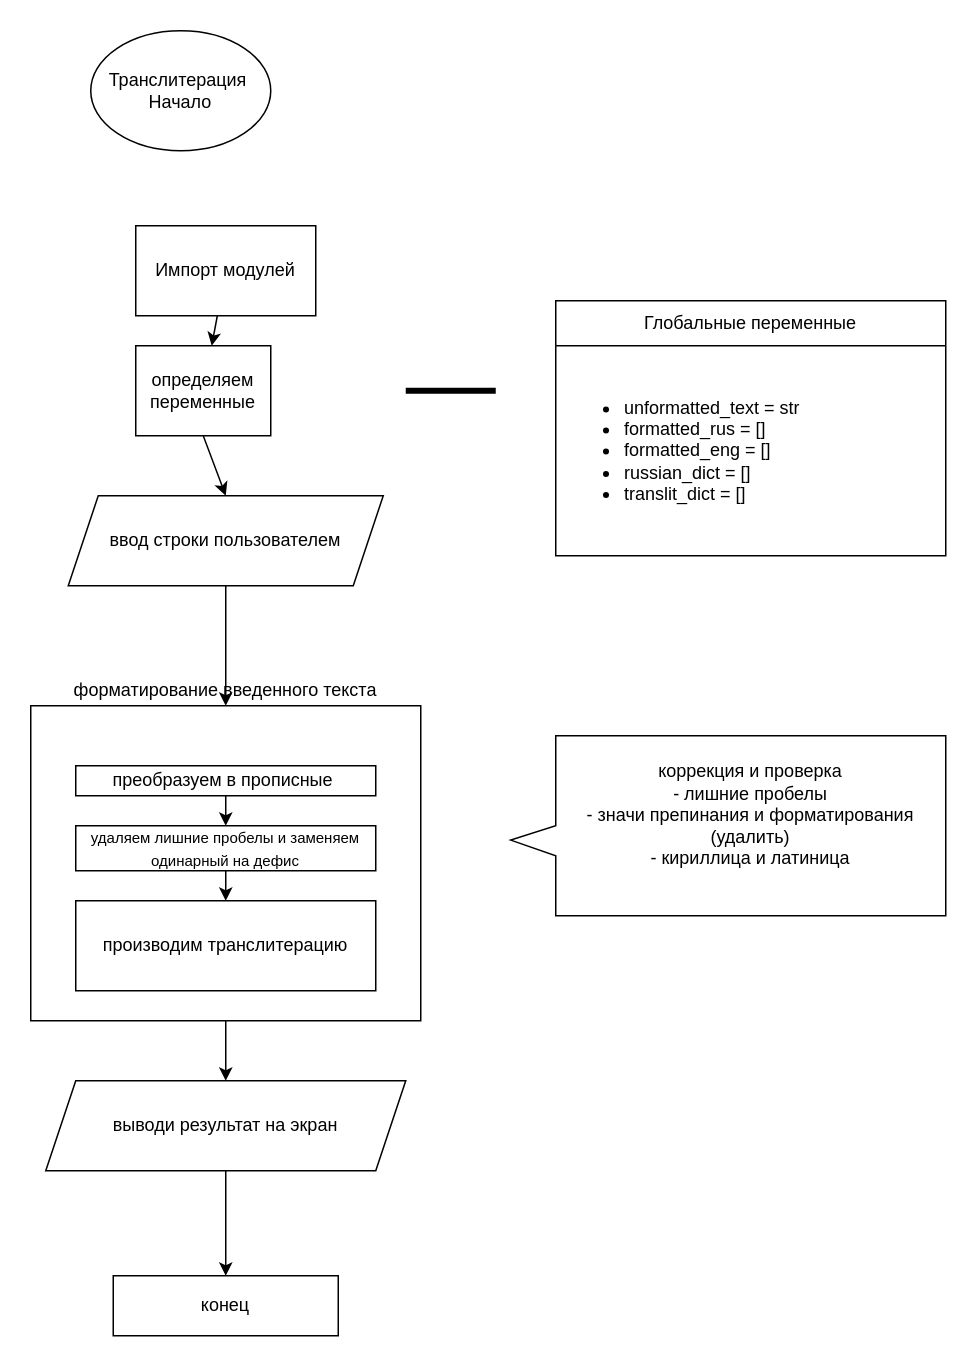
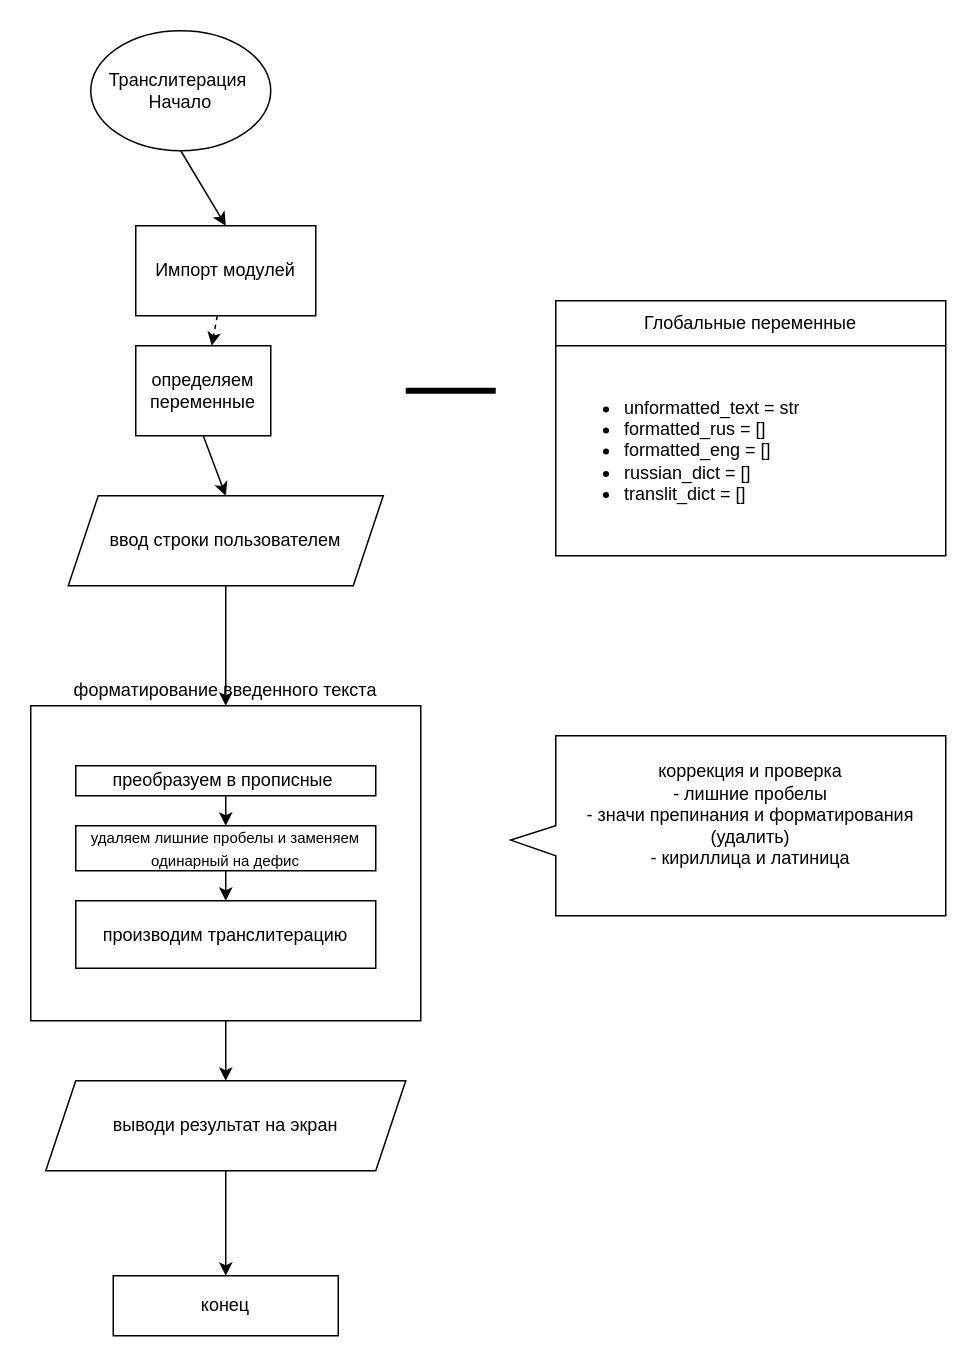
  <mxCell id="0" />
  <mxCell id="1" parent="0" />
  <mxCell id="2" value="Транслитерация&amp;nbsp;&lt;br&gt;Начало" style="ellipse;whiteSpace=wrap;html=1;" parent="1" vertex="1"><mxGeometry x="60" y="20" width="120" height="80" as="geometry" /></mxCell>
  <mxCell id="3" value="" style="edgeStyle=none;html=1;" parent="1" source="4" target="12" edge="1"><mxGeometry relative="1" as="geometry" /></mxCell>
  <mxCell id="4" value="ввод строки пользователем" style="shape=parallelogram;perimeter=parallelogramPerimeter;whiteSpace=wrap;html=1;fixedSize=1;" parent="1" vertex="1"><mxGeometry x="45" y="330" width="210" height="60" as="geometry" /></mxCell>
- <mxCell id="5" value="" style="edgeStyle=none;html=1;" parent="1" source="6" target="8" edge="1"><mxGeometry relative="1" as="geometry" /></mxCell>
+ <mxCell id="5" value="" style="edgeStyle=none;html=1;dashed=1;" parent="1" source="6" target="8" edge="1"><mxGeometry relative="1" as="geometry" /></mxCell>
  <mxCell id="6" value="Импорт модулей" style="rounded=0;whiteSpace=wrap;html=1;" parent="1" vertex="1"><mxGeometry x="90" y="150" width="120" height="60" as="geometry" /></mxCell>
+ <mxCell id="7" value="" style="endArrow=classic;html=1;exitX=0.5;exitY=1;exitDx=0;exitDy=0;entryX=0.5;entryY=0;entryDx=0;entryDy=0;" parent="1" source="2" target="6" edge="1"><mxGeometry width="50" height="50" relative="1" as="geometry"><mxPoint x="330" y="210" as="sourcePoint" /><mxPoint x="380" y="160" as="targetPoint" /></mxGeometry></mxCell>
  <mxCell id="8" value="определяем переменные" style="whiteSpace=wrap;html=1;rounded=0;" parent="1" vertex="1"><mxGeometry x="90" y="230" width="90" height="60" as="geometry" /></mxCell>
  <mxCell id="9" value="" style="endArrow=classic;html=1;exitX=0.5;exitY=1;exitDx=0;exitDy=0;entryX=0.5;entryY=0;entryDx=0;entryDy=0;" parent="1" source="8" target="4" edge="1"><mxGeometry width="50" height="50" relative="1" as="geometry"><mxPoint x="280" y="290" as="sourcePoint" /><mxPoint x="330" y="240" as="targetPoint" /></mxGeometry></mxCell>
  <mxCell id="10" value="" style="line;strokeWidth=4;html=1;perimeter=backbonePerimeter;points=[];outlineConnect=0;" parent="1" vertex="1"><mxGeometry x="270" y="255" width="60" height="10" as="geometry" /></mxCell>
  <mxCell id="11" value="" style="edgeStyle=none;html=1;fontSize=9;" parent="1" source="12" target="22" edge="1"><mxGeometry relative="1" as="geometry" /></mxCell>
  <mxCell id="12" value="форматирование введенного текста&lt;br&gt;&lt;br&gt;&lt;br&gt;&lt;br&gt;&lt;br&gt;&lt;br&gt;&lt;br&gt;&lt;br&gt;&lt;br&gt;&lt;br&gt;&lt;br&gt;&lt;br&gt;&lt;br&gt;&lt;table&gt;&lt;tbody&gt;&lt;tr&gt;&lt;td&gt;&lt;br&gt;&lt;/td&gt;&lt;td&gt;&lt;br&gt;&lt;/td&gt;&lt;td&gt;&lt;br&gt;&lt;/td&gt;&lt;td&gt;&lt;br&gt;&lt;/td&gt;&lt;/tr&gt;&lt;tr&gt;&lt;td&gt;&lt;br&gt;&lt;/td&gt;&lt;td&gt;&lt;br&gt;&lt;/td&gt;&lt;td&gt;&lt;br&gt;&lt;/td&gt;&lt;td&gt;&lt;br&gt;&lt;/td&gt;&lt;/tr&gt;&lt;tr&gt;&lt;td&gt;&lt;br&gt;&lt;/td&gt;&lt;td&gt;&lt;br&gt;&lt;/td&gt;&lt;td&gt;&lt;br&gt;&lt;/td&gt;&lt;td&gt;&lt;br&gt;&lt;/td&gt;&lt;/tr&gt;&lt;/tbody&gt;&lt;/table&gt;" style="whiteSpace=wrap;html=1;" parent="1" vertex="1"><mxGeometry x="20" y="470" width="260" height="210" as="geometry" /></mxCell>
  <mxCell id="13" value="" style="edgeStyle=none;html=1;" parent="1" source="14" target="19" edge="1"><mxGeometry relative="1" as="geometry" /></mxCell>
  <mxCell id="14" value="преобразуем в прописные&amp;nbsp;" style="rounded=0;whiteSpace=wrap;html=1;" parent="1" vertex="1"><mxGeometry x="50" y="510" width="200" height="20" as="geometry" /></mxCell>
  <mxCell id="15" value="Глобальные переменные" style="swimlane;fontStyle=0;childLayout=stackLayout;horizontal=1;startSize=30;horizontalStack=0;resizeParent=1;resizeParentMax=0;resizeLast=0;collapsible=1;marginBottom=0;whiteSpace=wrap;html=1;" parent="1" vertex="1"><mxGeometry x="370" y="200" width="260" height="170" as="geometry" /></mxCell>
  <mxCell id="16" value="&lt;ul&gt;&lt;li&gt;unformatted_text = str&lt;/li&gt;&lt;li&gt;formatted_rus = []&lt;/li&gt;&lt;li&gt;formatted_eng = []&lt;/li&gt;&lt;li&gt;russian_dict = []&lt;/li&gt;&lt;li&gt;translit_dict = []&lt;/li&gt;&lt;/ul&gt;" style="text;strokeColor=none;fillColor=none;align=left;verticalAlign=middle;spacingLeft=4;spacingRight=4;overflow=hidden;points=[[0,0.5],[1,0.5]];portConstraint=eastwest;rotatable=0;whiteSpace=wrap;html=1;" parent="15" vertex="1"><mxGeometry y="30" width="260" height="140" as="geometry" /></mxCell>
  <mxCell id="17" value="коррекция и проверка&lt;br&gt;- лишние пробелы&lt;br&gt;- значи препинания и форматирования (удалить)&lt;br&gt;- кириллица и латиница&lt;br&gt;&lt;br&gt;" style="shape=callout;whiteSpace=wrap;html=1;perimeter=calloutPerimeter;direction=south;position2=0.58;" parent="1" vertex="1"><mxGeometry x="340" y="490" width="290" height="120" as="geometry" /></mxCell>
  <mxCell id="18" value="" style="edgeStyle=none;html=1;fontSize=9;" parent="1" source="19" target="20" edge="1"><mxGeometry relative="1" as="geometry" /></mxCell>
  <mxCell id="19" value="&lt;font size=&quot;1&quot;&gt;удаляем лишние пробелы и заменяем одинарный на дефис&lt;/font&gt;" style="whiteSpace=wrap;html=1;rounded=0;" parent="1" vertex="1"><mxGeometry x="50" y="550" width="200" height="30" as="geometry" /></mxCell>
- <mxCell id="20" value="производим транслитерацию" style="whiteSpace=wrap;html=1;rounded=0;" parent="1" vertex="1"><mxGeometry x="50" y="600" width="200" height="60" as="geometry" /></mxCell>
+ <mxCell id="20" value="производим транслитерацию" style="whiteSpace=wrap;html=1;rounded=0;" parent="1" vertex="1"><mxGeometry x="50" y="600" width="200" height="45" as="geometry" /></mxCell>
  <mxCell id="21" value="" style="edgeStyle=none;html=1;fontSize=9;" parent="1" source="22" target="23" edge="1"><mxGeometry relative="1" as="geometry" /></mxCell>
  <mxCell id="22" value="выводи результат на экран" style="shape=parallelogram;perimeter=parallelogramPerimeter;whiteSpace=wrap;html=1;fixedSize=1;" parent="1" vertex="1"><mxGeometry x="30" y="720" width="240" height="60" as="geometry" /></mxCell>
  <mxCell id="23" value="конец" style="whiteSpace=wrap;html=1;rounded=0;" parent="1" vertex="1"><mxGeometry x="75" y="850" width="150" height="40" as="geometry" /></mxCell>
